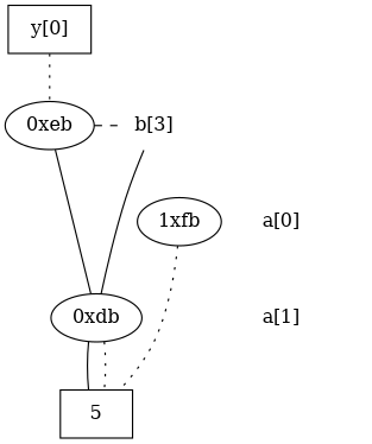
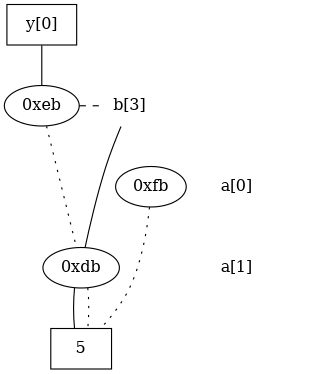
  digraph {
    node [shape=plaintext]
    edge [dir=none]
    "CONST NODES" [style=invis]
    " b[3] "
    " a[0] "
    " a[1] "
    "  y[0]  " [shape=box]
    "0xeb" [shape=""]
-   "0xfb" [label="1xfb" shape=""]
+   "0xfb" [shape=""]
    "0xdb" [shape=""]
    n9 [label=5 shape=box]
    subgraph sub_1 {
      "CONST NODES"
      " b[3] "
      " a[0] "
      " a[1] "
    }
    subgraph sub_2 {
      rank=same
      "  y[0]  "
    }
    subgraph sub_3 {
      rank=same
      " b[3] "
      "0xeb"
    }
    subgraph sub_4 {
      rank=same
      " a[0] "
      "0xfb"
    }
    subgraph sub_5 {
      rank=same
      " a[1] "
      "0xdb"
    }
    subgraph sub_6 {
      rank=same
      "CONST NODES"
      subgraph sub_7 {
        rank=same
        n9
      }
    }
    " b[3] " -> " a[0] " [style=invis]
    " b[3] " -> "0xdb"
    " a[0] " -> " a[1] " [style=invis]
    " a[1] " -> "CONST NODES" [style=invis]
-   "  y[0]  " -> "0xeb" [style=dotted]
+   "  y[0]  " -> "0xeb" [style=solid]
    "0xeb" -> " b[3] " [style=dashed]
-   "0xeb" -> "0xdb"
+   "0xeb" -> "0xdb" [style=dotted]
    "0xfb" -> n9 [style=dotted]
    "0xdb" -> n9
    "0xdb" -> n9 [style=dotted]
  }
